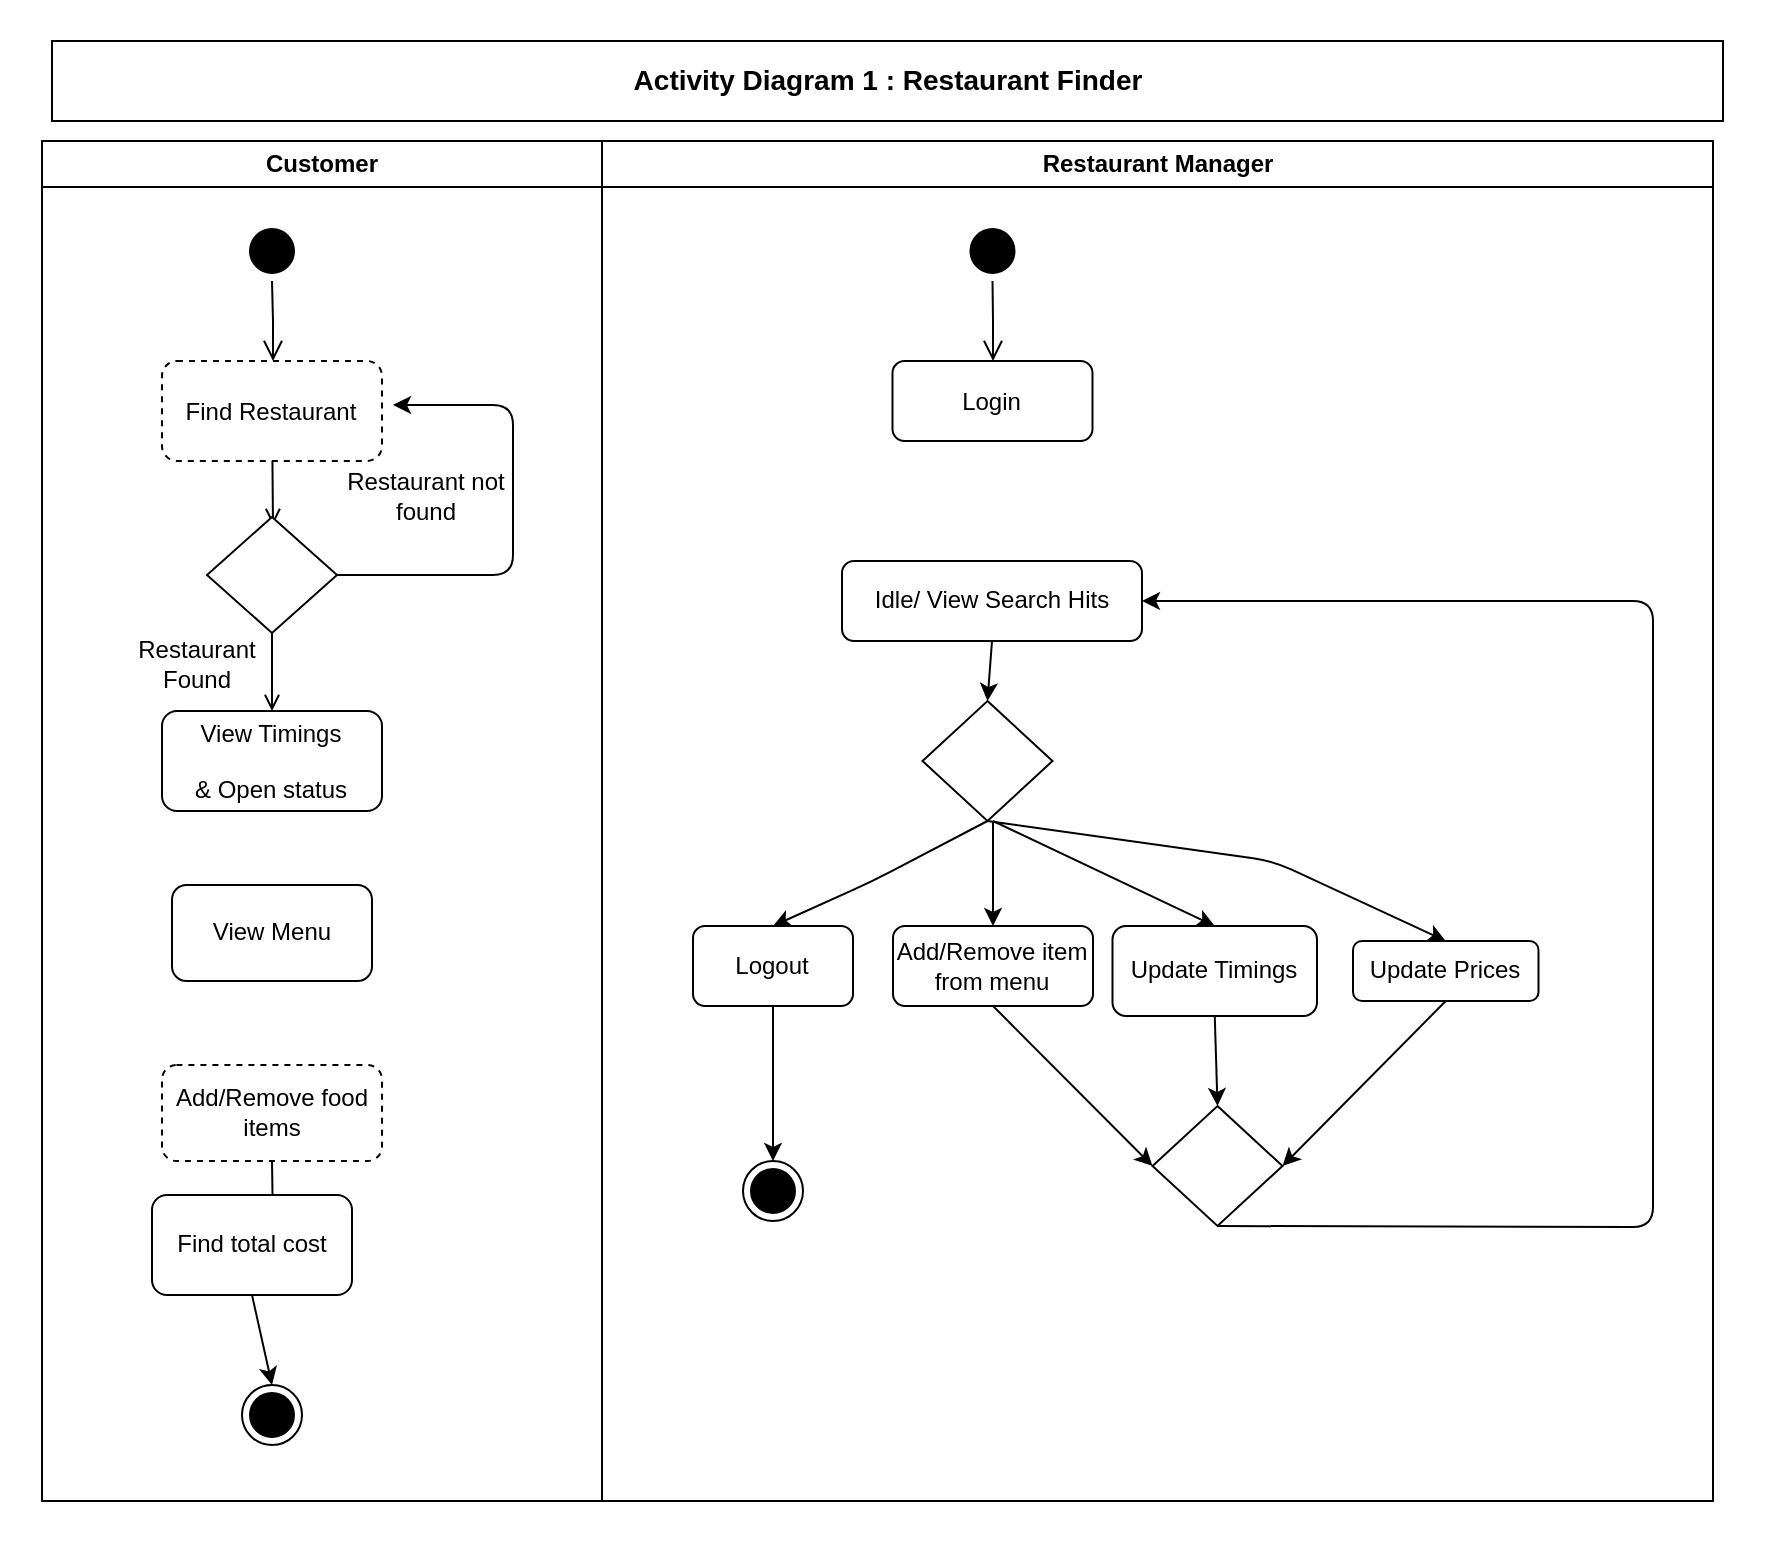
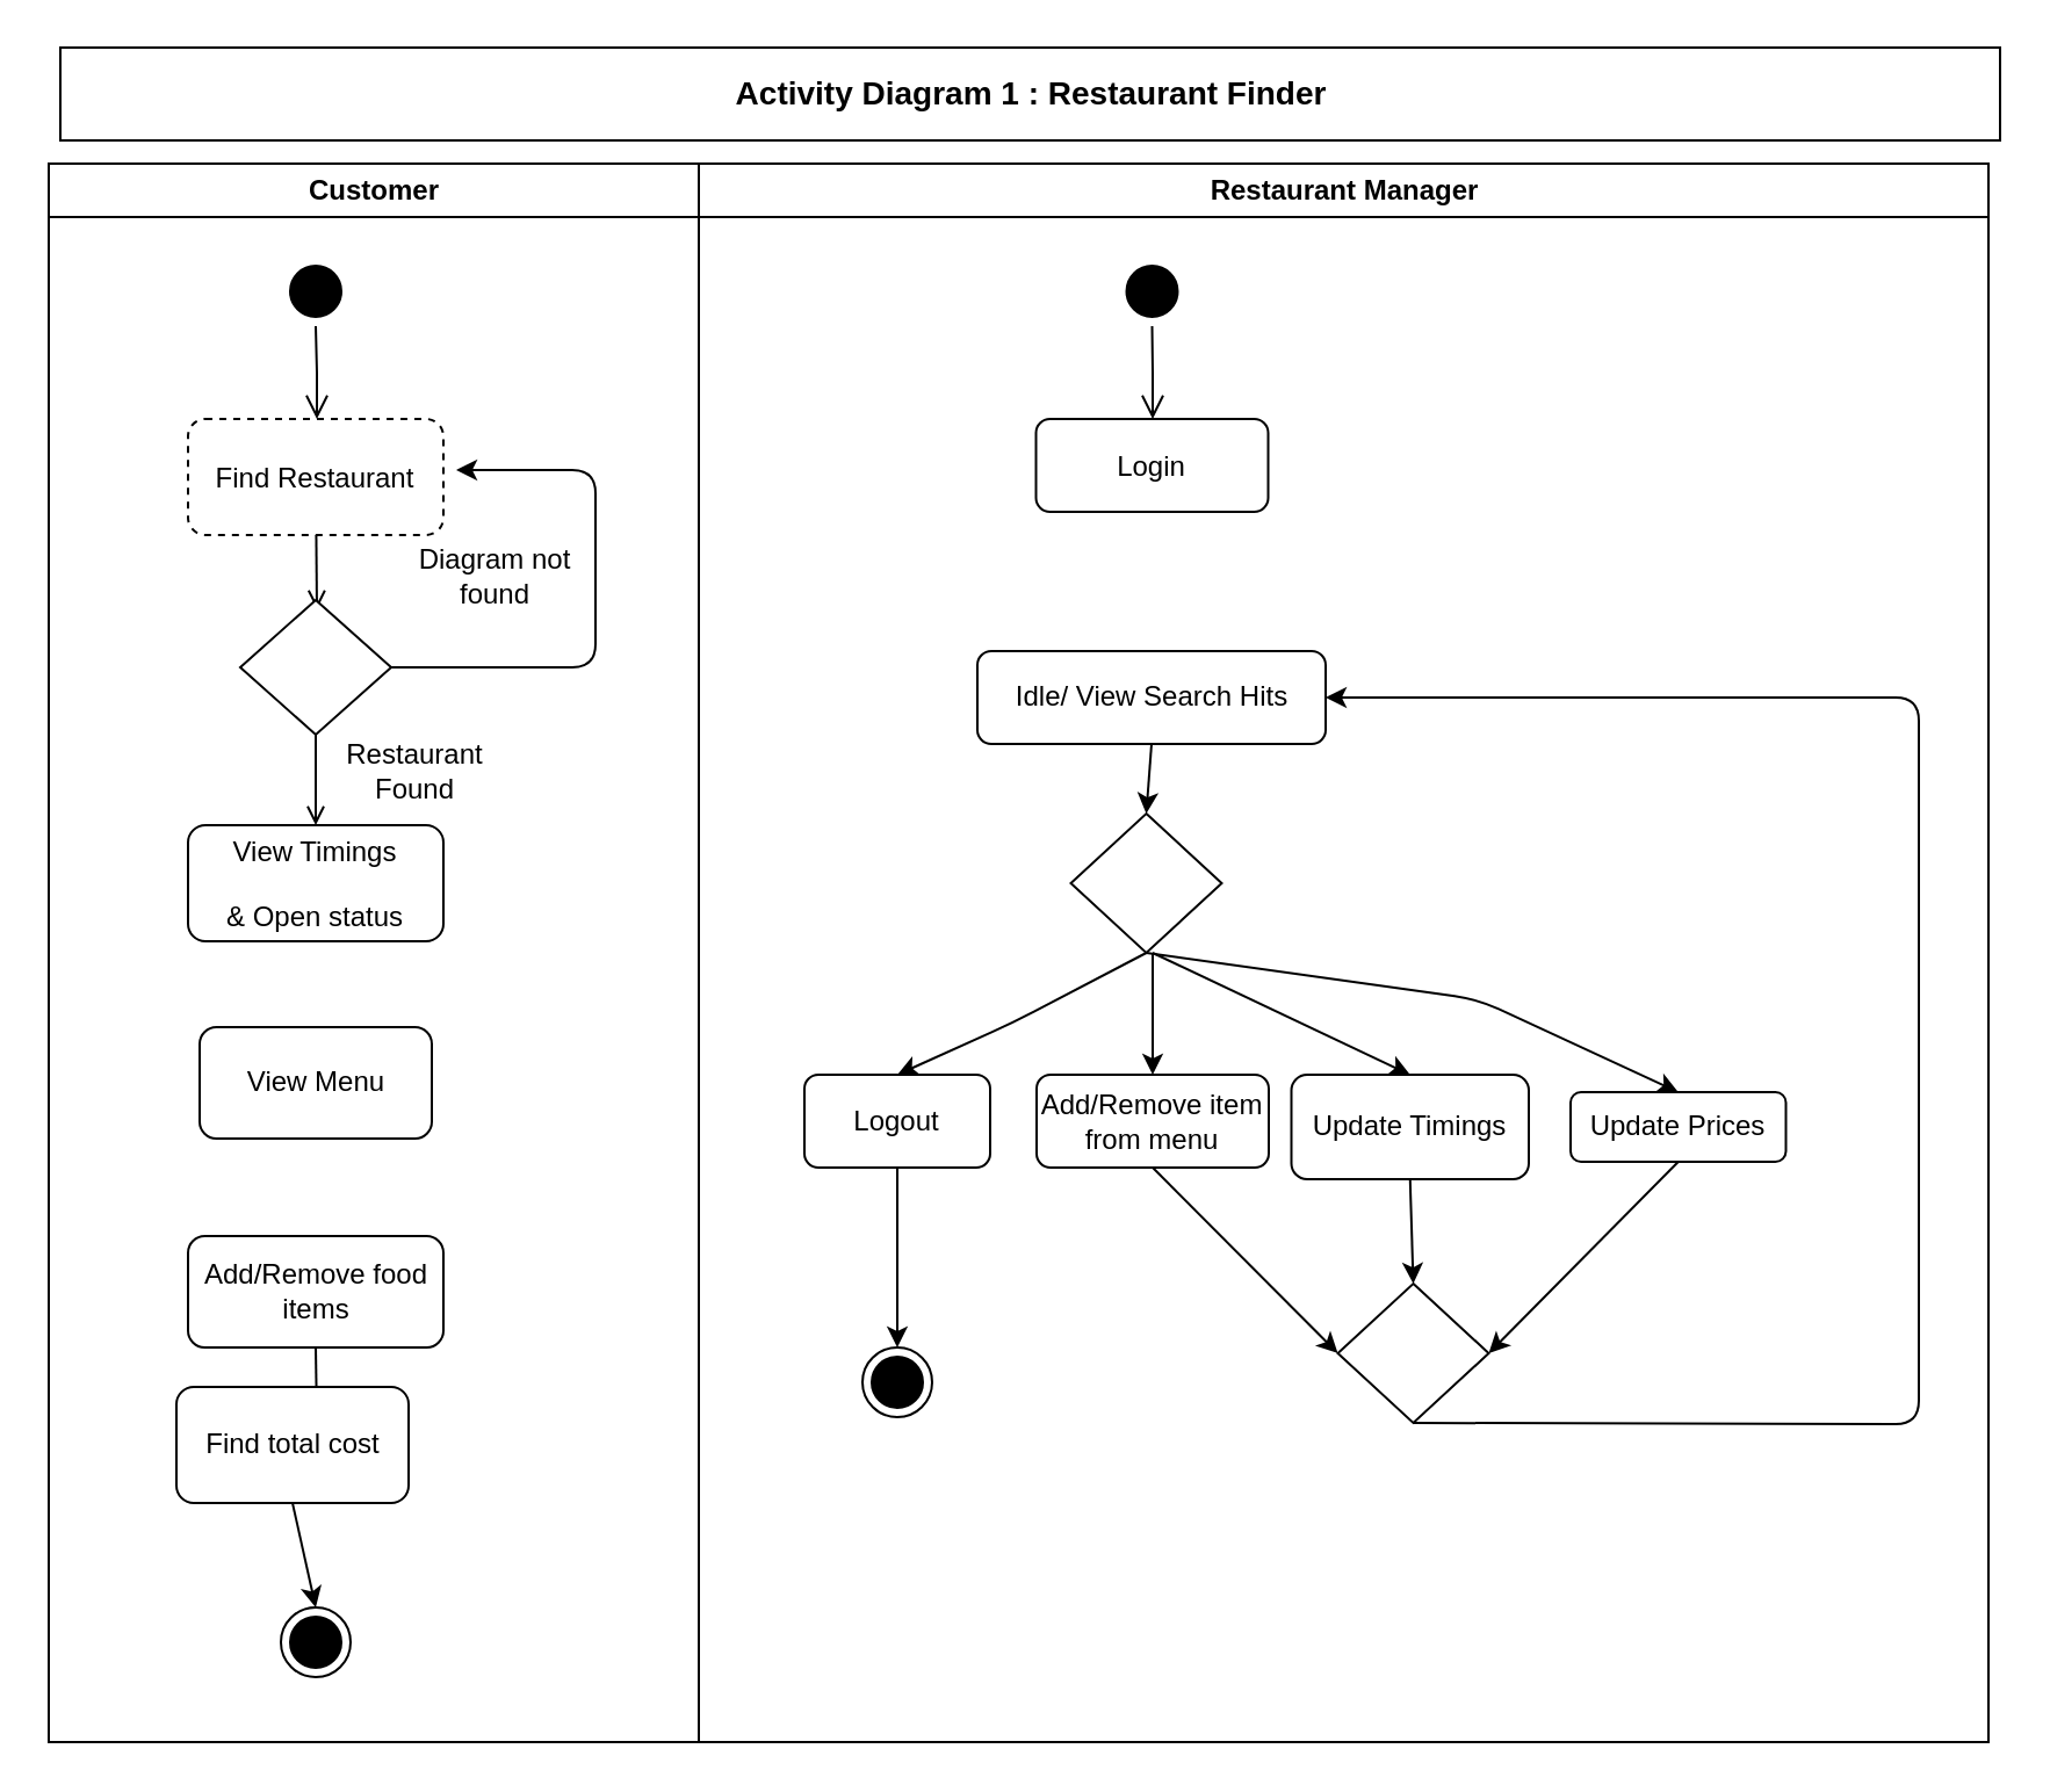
  <mxCell id="0" />
  <mxCell id="1" parent="0" />
  <mxCell id="2" value="Customer" style="swimlane;whiteSpace=wrap" parent="1" vertex="1"><mxGeometry x="20.5" y="70" width="280" height="680" as="geometry" /></mxCell>
  <mxCell id="3" value="" style="ellipse;shape=startState;fillColor=#000000;" parent="2" vertex="1"><mxGeometry x="100" y="40" width="30" height="30" as="geometry" /></mxCell>
  <mxCell id="4" value="" style="edgeStyle=elbowEdgeStyle;elbow=horizontal;verticalAlign=bottom;endArrow=open;endSize=8;endFill=1;rounded=0" parent="2" source="3" target="5" edge="1"><mxGeometry x="100" y="40" as="geometry"><mxPoint x="115" y="110" as="targetPoint" /></mxGeometry></mxCell>
  <mxCell id="5" value="Find Restaurant" style="rounded=1;dashed=1;" parent="2" vertex="1"><mxGeometry x="60" y="110" width="110" height="50" as="geometry" /></mxCell>
  <mxCell id="6" value="" style="endArrow=open;endFill=1;rounded=0;" parent="2" source="5" edge="1"><mxGeometry relative="1" as="geometry"><mxPoint x="115.5" y="192" as="targetPoint" /></mxGeometry></mxCell>
  <mxCell id="7" value="View Timings &#10;&#10;&amp; Open status" style="rounded=1;" parent="2" vertex="1"><mxGeometry x="60" y="285" width="110" height="50" as="geometry" /></mxCell>
  <mxCell id="8" value="" style="endArrow=open;endFill=1;rounded=0;exitX=0.5;exitY=1;exitDx=0;exitDy=0;" parent="2" source="10" target="7" edge="1"><mxGeometry relative="1" as="geometry"><mxPoint x="115" y="270" as="sourcePoint" /></mxGeometry></mxCell>
  <mxCell id="9" value="" style="ellipse;html=1;shape=endState;fillColor=#000000;strokeColor=#000000;" vertex="1" parent="2"><mxGeometry x="100" y="622" width="30" height="30" as="geometry" /></mxCell>
  <mxCell id="10" value="" style="rhombus;whiteSpace=wrap;html=1;rounded=0;" vertex="1" parent="2"><mxGeometry x="82.5" y="188" width="65" height="58" as="geometry" /></mxCell>
- <mxCell id="11" value="Restaurant Found" style="text;html=1;strokeColor=none;fillColor=none;align=center;verticalAlign=middle;whiteSpace=wrap;rounded=0;" vertex="1" parent="2"><mxGeometry x="45.5" y="252" width="65" height="20" as="geometry" /></mxCell>
+ <mxCell id="11" value="Restaurant Found" style="text;html=1;strokeColor=none;fillColor=none;align=center;verticalAlign=middle;whiteSpace=wrap;rounded=0;" vertex="1" parent="2"><mxGeometry x="125.5" y="252" width="65" height="20" as="geometry" /></mxCell>
  <mxCell id="12" value="View Menu" style="rounded=1;whiteSpace=wrap;html=1;" vertex="1" parent="2"><mxGeometry x="65" y="372" width="100" height="48" as="geometry" /></mxCell>
  <mxCell id="13" value="" style="endArrow=classic;html=1;exitX=1;exitY=0.5;exitDx=0;exitDy=0;" edge="1" parent="2" source="10"><mxGeometry width="50" height="50" relative="1" as="geometry"><mxPoint x="335.5" y="382" as="sourcePoint" /><mxPoint x="175.5" y="132" as="targetPoint" /><Array as="points"><mxPoint x="235.5" y="217" /><mxPoint x="235.5" y="132" /></Array></mxGeometry></mxCell>
- <mxCell id="14" value="Add/Remove food items" style="rounded=1;whiteSpace=wrap;html=1;dashed=1;" vertex="1" parent="2"><mxGeometry x="60" y="462" width="110" height="48" as="geometry" /></mxCell>
+ <mxCell id="14" value="Add/Remove food items" style="rounded=1;whiteSpace=wrap;html=1;" vertex="1" parent="2"><mxGeometry x="60" y="462" width="110" height="48" as="geometry" /></mxCell>
  <mxCell id="15" value="" style="endArrow=classic;html=1;strokeColor=#000000;exitX=0.5;exitY=1;exitDx=0;exitDy=0;" edge="1" parent="2" source="14"><mxGeometry width="50" height="50" relative="1" as="geometry"><mxPoint x="335.5" y="312" as="sourcePoint" /><mxPoint x="115.5" y="542" as="targetPoint" /></mxGeometry></mxCell>
- <mxCell id="16" value="Restaurant not found" style="text;html=1;strokeColor=none;fillColor=none;align=center;verticalAlign=middle;whiteSpace=wrap;rounded=0;" vertex="1" parent="2"><mxGeometry x="147.5" y="168" width="90" height="20" as="geometry" /></mxCell>
+ <mxCell id="16" value="Diagram not found" style="text;html=1;strokeColor=none;fillColor=none;align=center;verticalAlign=middle;whiteSpace=wrap;rounded=0;" vertex="1" parent="2"><mxGeometry x="147.5" y="168" width="90" height="20" as="geometry" /></mxCell>
  <mxCell id="17" value="Find total cost" style="rounded=1;whiteSpace=wrap;html=1;" vertex="1" parent="2"><mxGeometry x="55" y="527" width="100" height="50" as="geometry" /></mxCell>
  <mxCell id="18" value="" style="endArrow=classic;html=1;strokeColor=#000000;exitX=0.5;exitY=1;exitDx=0;exitDy=0;entryX=0.5;entryY=0;entryDx=0;entryDy=0;" edge="1" parent="2" source="17" target="9"><mxGeometry width="50" height="50" relative="1" as="geometry"><mxPoint x="125.5" y="592" as="sourcePoint" /><mxPoint x="175.5" y="542" as="targetPoint" /></mxGeometry></mxCell>
  <mxCell id="19" value="Restaurant Manager" style="swimlane;whiteSpace=wrap" parent="1" vertex="1"><mxGeometry x="300.5" y="70" width="555.5" height="680" as="geometry" /></mxCell>
  <mxCell id="20" value="" style="ellipse;shape=startState;fillColor=#000000;" parent="19" vertex="1"><mxGeometry x="180.25" y="40" width="30" height="30" as="geometry" /></mxCell>
  <mxCell id="21" value="" style="edgeStyle=elbowEdgeStyle;elbow=horizontal;verticalAlign=bottom;endArrow=open;endSize=8;endFill=1;rounded=0" parent="19" source="20" target="22" edge="1"><mxGeometry x="40" y="20" as="geometry"><mxPoint x="55" y="90" as="targetPoint" /></mxGeometry></mxCell>
  <mxCell id="22" value="Login" style="rounded=1;" parent="19" vertex="1"><mxGeometry x="145.25" y="110" width="100" height="40" as="geometry" /></mxCell>
  <mxCell id="23" value="" style="rhombus;whiteSpace=wrap;html=1;rounded=0;strokeColor=#000000;" vertex="1" parent="19"><mxGeometry x="160.25" y="280" width="65" height="60" as="geometry" /></mxCell>
  <mxCell id="24" value="Update Prices" style="rounded=1;whiteSpace=wrap;html=1;strokeColor=#000000;" vertex="1" parent="19"><mxGeometry x="375.5" y="400" width="92.75" height="30" as="geometry" /></mxCell>
  <mxCell id="25" value="Update Timings" style="rounded=1;whiteSpace=wrap;html=1;strokeColor=#000000;" vertex="1" parent="19"><mxGeometry x="255.25" y="392.5" width="102.25" height="45" as="geometry" /></mxCell>
  <mxCell id="26" value="Add/Remove item from menu" style="rounded=1;whiteSpace=wrap;html=1;strokeColor=#000000;" vertex="1" parent="19"><mxGeometry x="145.5" y="392.5" width="100" height="40" as="geometry" /></mxCell>
  <mxCell id="27" value="Logout" style="rounded=1;whiteSpace=wrap;html=1;strokeColor=#000000;" vertex="1" parent="19"><mxGeometry x="45.5" y="392.5" width="80" height="40" as="geometry" /></mxCell>
  <mxCell id="28" value="" style="endArrow=classic;html=1;strokeColor=#000000;exitX=0.5;exitY=1;exitDx=0;exitDy=0;entryX=0.5;entryY=0;entryDx=0;entryDy=0;" edge="1" parent="19" source="23" target="24"><mxGeometry width="50" height="50" relative="1" as="geometry"><mxPoint x="255.5" y="430" as="sourcePoint" /><mxPoint x="305.5" y="380" as="targetPoint" /><Array as="points"><mxPoint x="335.5" y="360" /></Array></mxGeometry></mxCell>
  <mxCell id="29" value="" style="endArrow=classic;html=1;strokeColor=#000000;exitX=0.5;exitY=1;exitDx=0;exitDy=0;entryX=0.5;entryY=0;entryDx=0;entryDy=0;" edge="1" parent="19" source="23" target="27"><mxGeometry width="50" height="50" relative="1" as="geometry"><mxPoint x="255.5" y="430" as="sourcePoint" /><mxPoint x="305.5" y="380" as="targetPoint" /><Array as="points"><mxPoint x="135.5" y="370" /></Array></mxGeometry></mxCell>
  <mxCell id="30" value="Idle/ View Search Hits" style="rounded=1;whiteSpace=wrap;html=1;strokeColor=#000000;" vertex="1" parent="19"><mxGeometry x="120" y="210" width="150" height="40" as="geometry" /></mxCell>
  <mxCell id="31" value="" style="endArrow=classic;html=1;strokeColor=#000000;exitX=0.5;exitY=1;exitDx=0;exitDy=0;entryX=0.5;entryY=0;entryDx=0;entryDy=0;" edge="1" parent="19" source="30" target="23"><mxGeometry width="50" height="50" relative="1" as="geometry"><mxPoint x="255.5" y="340" as="sourcePoint" /><mxPoint x="305.5" y="290" as="targetPoint" /></mxGeometry></mxCell>
  <mxCell id="32" value="" style="rhombus;whiteSpace=wrap;html=1;rounded=0;strokeColor=#000000;" vertex="1" parent="19"><mxGeometry x="275.25" y="482.5" width="65" height="60" as="geometry" /></mxCell>
  <mxCell id="33" value="" style="endArrow=classic;html=1;strokeColor=#000000;exitX=0.5;exitY=1;exitDx=0;exitDy=0;entryX=0;entryY=0.5;entryDx=0;entryDy=0;" edge="1" parent="19" source="26" target="32"><mxGeometry width="50" height="50" relative="1" as="geometry"><mxPoint x="235.5" y="460" as="sourcePoint" /><mxPoint x="115.5" y="480" as="targetPoint" /></mxGeometry></mxCell>
  <mxCell id="34" value="" style="endArrow=classic;html=1;strokeColor=#000000;entryX=0.5;entryY=0;entryDx=0;entryDy=0;exitX=0.5;exitY=1;exitDx=0;exitDy=0;" edge="1" parent="19" source="25" target="32"><mxGeometry width="50" height="50" relative="1" as="geometry"><mxPoint x="265.5" y="470" as="sourcePoint" /><mxPoint x="285.5" y="410" as="targetPoint" /></mxGeometry></mxCell>
  <mxCell id="35" value="" style="endArrow=classic;html=1;strokeColor=#000000;exitX=0.5;exitY=1;exitDx=0;exitDy=0;entryX=1;entryY=0.5;entryDx=0;entryDy=0;" edge="1" parent="19" source="24" target="32"><mxGeometry width="50" height="50" relative="1" as="geometry"><mxPoint x="235.5" y="460" as="sourcePoint" /><mxPoint x="285.5" y="410" as="targetPoint" /></mxGeometry></mxCell>
  <mxCell id="36" value="" style="endArrow=classic;html=1;strokeColor=#000000;exitX=0.5;exitY=1;exitDx=0;exitDy=0;entryX=0.5;entryY=0;entryDx=0;entryDy=0;" edge="1" parent="19" source="27" target="37"><mxGeometry width="50" height="50" relative="1" as="geometry"><mxPoint x="438.25" y="540" as="sourcePoint" /><mxPoint x="495.5" y="500" as="targetPoint" /></mxGeometry></mxCell>
  <mxCell id="37" value="" style="ellipse;html=1;shape=endState;fillColor=#000000;strokeColor=#000000;" vertex="1" parent="19"><mxGeometry x="70.5" y="510" width="30" height="30" as="geometry" /></mxCell>
  <mxCell id="38" value="" style="endArrow=classic;html=1;strokeColor=#000000;exitX=0.5;exitY=1;exitDx=0;exitDy=0;entryX=1;entryY=0.5;entryDx=0;entryDy=0;" edge="1" parent="19" source="32" target="30"><mxGeometry width="50" height="50" relative="1" as="geometry"><mxPoint x="235.5" y="460" as="sourcePoint" /><mxPoint x="515.5" y="200" as="targetPoint" /><Array as="points"><mxPoint x="525.5" y="543" /><mxPoint x="525.5" y="230" /></Array></mxGeometry></mxCell>
  <mxCell id="39" value="" style="endArrow=classic;html=1;strokeColor=#000000;entryX=0.5;entryY=0;entryDx=0;entryDy=0;" edge="1" parent="1" target="26"><mxGeometry width="50" height="50" relative="1" as="geometry"><mxPoint x="496" y="410" as="sourcePoint" /><mxPoint x="606" y="450" as="targetPoint" /></mxGeometry></mxCell>
  <mxCell id="40" value="" style="endArrow=classic;html=1;strokeColor=#000000;entryX=0.5;entryY=0;entryDx=0;entryDy=0;" edge="1" parent="1" target="25"><mxGeometry width="50" height="50" relative="1" as="geometry"><mxPoint x="496" y="410" as="sourcePoint" /><mxPoint x="606" y="450" as="targetPoint" /></mxGeometry></mxCell>
  <mxCell id="41" value="&lt;font style=&quot;font-size: 14px&quot;&gt;&lt;b&gt;Activity Diagram 1 : Restaurant Finder&lt;/b&gt;&lt;/font&gt;" style="rounded=0;whiteSpace=wrap;html=1;strokeColor=#000000;" vertex="1" parent="1"><mxGeometry x="25.5" y="20" width="835.5" height="40" as="geometry" /></mxCell>
